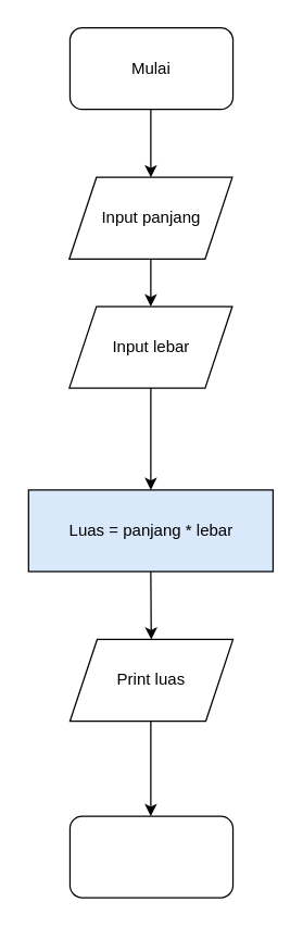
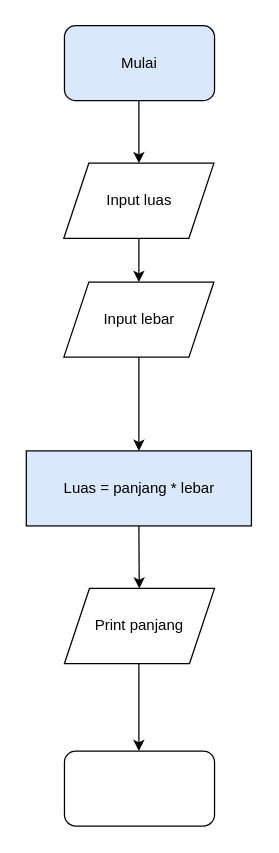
  <mxCell id="0" />
  <mxCell id="1" parent="0" />
- <mxCell id="2" value="Mulai" style="rounded=1;whiteSpace=wrap;html=1;" vertex="1" parent="1"><mxGeometry x="51" y="20" width="120" height="60" as="geometry" /></mxCell>
+ <mxCell id="2" value="Mulai" style="rounded=1;whiteSpace=wrap;html=1;fillColor=#dae8fc;" vertex="1" parent="1"><mxGeometry x="51" y="20" width="120" height="60" as="geometry" /></mxCell>
  <mxCell id="3" value="" style="endArrow=classic;html=1;rounded=0;" edge="1" parent="1" target="4"><mxGeometry width="50" height="50" relative="1" as="geometry"><mxPoint x="110.5" y="80" as="sourcePoint" /><mxPoint x="110.5" y="160" as="targetPoint" /></mxGeometry></mxCell>
- <mxCell id="4" value="Input panjang" style="shape=parallelogram;perimeter=parallelogramPerimeter;whiteSpace=wrap;html=1;fixedSize=1;" vertex="1" parent="1"><mxGeometry x="50.5" y="130" width="120" height="60" as="geometry" /></mxCell>
+ <mxCell id="4" value="Input luas" style="shape=parallelogram;perimeter=parallelogramPerimeter;whiteSpace=wrap;html=1;fixedSize=1;" vertex="1" parent="1"><mxGeometry x="50.5" y="130" width="120" height="60" as="geometry" /></mxCell>
  <mxCell id="5" value="" style="endArrow=classic;html=1;rounded=0;" edge="1" parent="1" target="6"><mxGeometry width="50" height="50" relative="1" as="geometry"><mxPoint x="110.5" y="190" as="sourcePoint" /><mxPoint x="111" y="240" as="targetPoint" /></mxGeometry></mxCell>
  <mxCell id="6" value="Input lebar" style="shape=parallelogram;perimeter=parallelogramPerimeter;whiteSpace=wrap;html=1;fixedSize=1;" vertex="1" parent="1"><mxGeometry x="50.5" y="225" width="120" height="60" as="geometry" /></mxCell>
  <mxCell id="7" value="" style="endArrow=classic;html=1;rounded=0;" edge="1" parent="1" source="6"><mxGeometry width="50" height="50" relative="1" as="geometry"><mxPoint x="110" y="310" as="sourcePoint" /><mxPoint x="110.5" y="360" as="targetPoint" /></mxGeometry></mxCell>
  <mxCell id="8" value="Luas = panjang * lebar" style="rounded=0;whiteSpace=wrap;html=1;fillColor=#dae8fc;" vertex="1" parent="1"><mxGeometry x="20.5" y="360" width="180" height="60" as="geometry" /></mxCell>
  <mxCell id="9" value="" style="endArrow=classic;html=1;rounded=0;" edge="1" parent="1" target="10"><mxGeometry width="50" height="50" relative="1" as="geometry"><mxPoint x="110.5" y="420" as="sourcePoint" /><mxPoint x="111" y="470" as="targetPoint" /></mxGeometry></mxCell>
- <mxCell id="10" value="Print luas" style="shape=parallelogram;perimeter=parallelogramPerimeter;whiteSpace=wrap;html=1;fixedSize=1;" vertex="1" parent="1"><mxGeometry x="51" y="470" width="120" height="60" as="geometry" /></mxCell>
+ <mxCell id="10" value="Print panjang" style="shape=parallelogram;perimeter=parallelogramPerimeter;whiteSpace=wrap;html=1;fixedSize=1;" vertex="1" parent="1"><mxGeometry x="51" y="470" width="120" height="60" as="geometry" /></mxCell>
  <mxCell id="11" value="" style="endArrow=classic;html=1;rounded=0;" edge="1" parent="1"><mxGeometry width="50" height="50" relative="1" as="geometry"><mxPoint x="110.5" y="530" as="sourcePoint" /><mxPoint x="110.5" y="600" as="targetPoint" /></mxGeometry></mxCell>
  <mxCell id="12" value="" style="rounded=1;whiteSpace=wrap;html=1;" vertex="1" parent="1"><mxGeometry x="51" y="600" width="120" height="60" as="geometry" /></mxCell>
